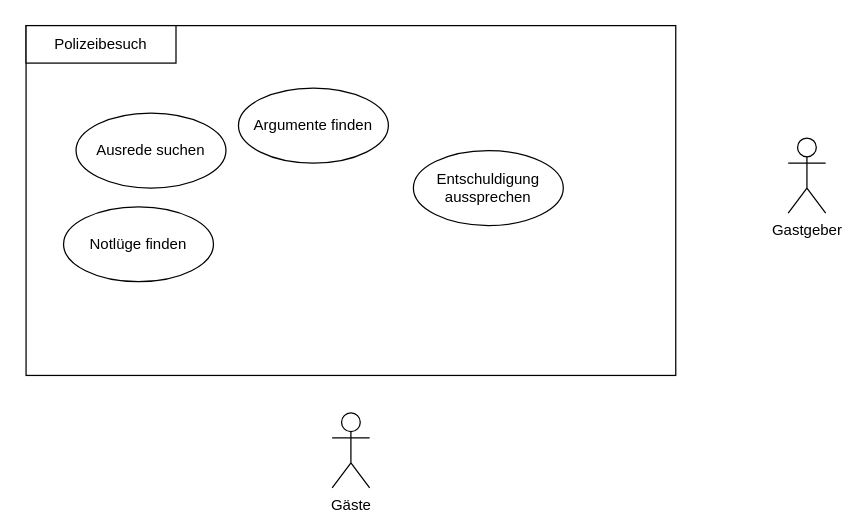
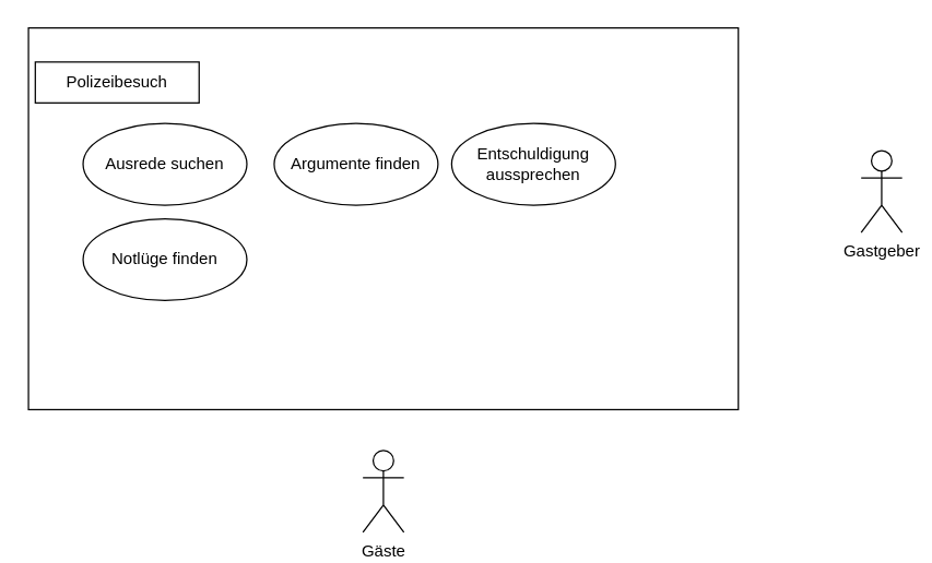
  <mxCell id="0" />
  <mxCell id="1" parent="0" />
  <mxCell id="2" value="" style="rounded=0;whiteSpace=wrap;html=1;" vertex="1" parent="1"><mxGeometry x="20" y="20" width="520" height="280" as="geometry" /></mxCell>
- <mxCell id="3" value="Polizeibesuch" style="rounded=0;whiteSpace=wrap;html=1;" vertex="1" parent="1"><mxGeometry x="20" y="20" width="120" height="30" as="geometry" /></mxCell>
+ <mxCell id="3" value="Polizeibesuch" style="rounded=0;whiteSpace=wrap;html=1;" vertex="1" parent="1"><mxGeometry x="25" y="45" width="120" height="30" as="geometry" /></mxCell>
  <mxCell id="4" value="Gastgeber" style="shape=umlActor;verticalLabelPosition=bottom;verticalAlign=top;html=1;" vertex="1" parent="1"><mxGeometry x="630" y="110" width="30" height="60" as="geometry" /></mxCell>
  <mxCell id="5" value="Gäste" style="shape=umlActor;verticalLabelPosition=bottom;verticalAlign=top;html=1;" vertex="1" parent="1"><mxGeometry x="265" y="330" width="30" height="60" as="geometry" /></mxCell>
  <mxCell id="6" value="Ausrede suchen" style="ellipse;whiteSpace=wrap;html=1;" vertex="1" parent="1"><mxGeometry x="60" y="90" width="120" height="60" as="geometry" /></mxCell>
- <mxCell id="7" value="Notlüge finden" style="ellipse;whiteSpace=wrap;html=1;" vertex="1" parent="1"><mxGeometry x="50" y="165" width="120" height="60" as="geometry" /></mxCell>
- <mxCell id="8" value="Argumente finden" style="ellipse;whiteSpace=wrap;html=1;" vertex="1" parent="1"><mxGeometry x="190" y="70" width="120" height="60" as="geometry" /></mxCell>
- <mxCell id="9" value="Entschuldigung aussprechen" style="ellipse;whiteSpace=wrap;html=1;" vertex="1" parent="1"><mxGeometry x="330" y="120" width="120" height="60" as="geometry" /></mxCell>
+ <mxCell id="7" value="Notlüge finden" style="ellipse;whiteSpace=wrap;html=1;" vertex="1" parent="1"><mxGeometry x="60" y="160" width="120" height="60" as="geometry" /></mxCell>
+ <mxCell id="8" value="Argumente finden" style="ellipse;whiteSpace=wrap;html=1;" vertex="1" parent="1"><mxGeometry x="200" y="90" width="120" height="60" as="geometry" /></mxCell>
+ <mxCell id="9" value="Entschuldigung aussprechen" style="ellipse;whiteSpace=wrap;html=1;" vertex="1" parent="1"><mxGeometry x="330" y="90" width="120" height="60" as="geometry" /></mxCell>
